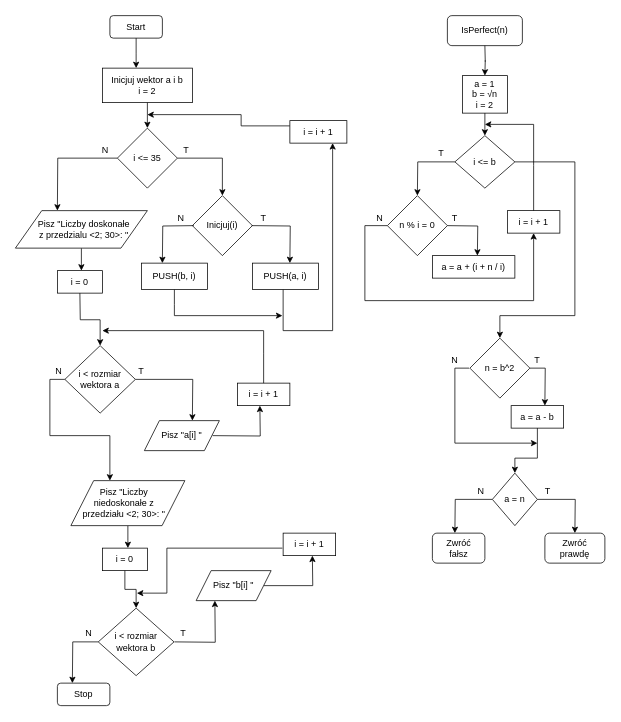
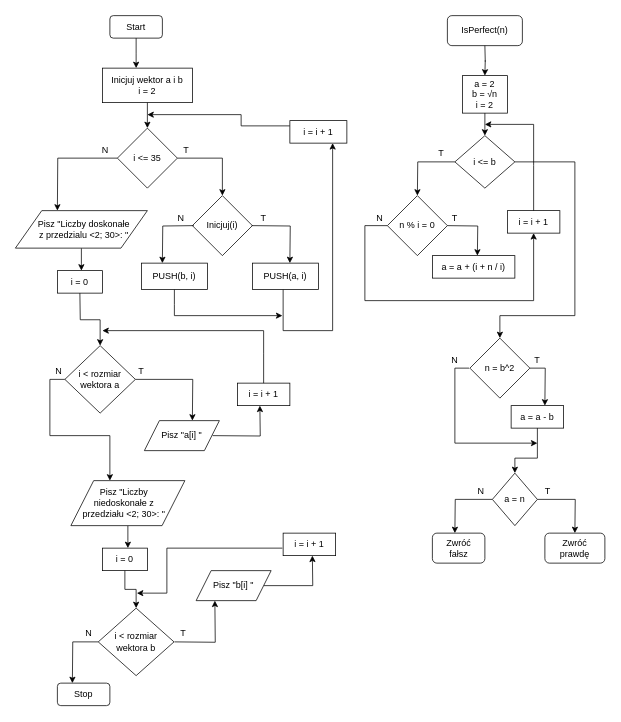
  <mxCell id="0" />
  <mxCell id="1" parent="0" />
  <mxCell id="2" value="" style="rounded=1;whiteSpace=wrap;html=1;" vertex="1" parent="1"><mxGeometry x="596" y="20" width="100" height="40" as="geometry" /></mxCell>
  <mxCell id="3" value="" style="edgeStyle=orthogonalEdgeStyle;rounded=0;orthogonalLoop=1;jettySize=auto;html=1;" edge="1" parent="1"><mxGeometry relative="1" as="geometry"><mxPoint x="646" y="100" as="targetPoint" /><mxPoint x="646" y="60" as="sourcePoint" /></mxGeometry></mxCell>
  <mxCell id="4" value="IsPerfect(n)" style="text;html=1;strokeColor=none;fillColor=none;align=center;verticalAlign=middle;whiteSpace=wrap;rounded=0;" vertex="1" parent="1"><mxGeometry x="606" y="30" width="80" height="20" as="geometry" /></mxCell>
  <mxCell id="5" value="" style="rounded=0;whiteSpace=wrap;html=1;" vertex="1" parent="1"><mxGeometry x="616" y="100" width="60" height="50" as="geometry" /></mxCell>
  <mxCell id="6" value="" style="edgeStyle=orthogonalEdgeStyle;rounded=0;orthogonalLoop=1;jettySize=auto;html=1;" edge="1" parent="1" source="7"><mxGeometry relative="1" as="geometry"><mxPoint x="646" y="180" as="targetPoint" /></mxGeometry></mxCell>
- <mxCell id="7" value="a = 1&lt;br&gt;b = √n&lt;br&gt;i = 2" style="text;html=1;strokeColor=none;fillColor=none;align=center;verticalAlign=middle;whiteSpace=wrap;rounded=0;" vertex="1" parent="1"><mxGeometry x="621" y="100" width="50" height="50" as="geometry" /></mxCell>
+ <mxCell id="7" value="a = 2&lt;br&gt;b = √n&lt;br&gt;i = 2" style="text;html=1;strokeColor=none;fillColor=none;align=center;verticalAlign=middle;whiteSpace=wrap;rounded=0;" vertex="1" parent="1"><mxGeometry x="621" y="100" width="50" height="50" as="geometry" /></mxCell>
  <mxCell id="8" value="" style="edgeStyle=orthogonalEdgeStyle;rounded=0;orthogonalLoop=1;jettySize=auto;html=1;" edge="1" parent="1" source="10"><mxGeometry relative="1" as="geometry"><mxPoint x="556" y="260" as="targetPoint" /></mxGeometry></mxCell>
  <mxCell id="9" value="" style="edgeStyle=orthogonalEdgeStyle;rounded=0;orthogonalLoop=1;jettySize=auto;html=1;" edge="1" parent="1" source="10"><mxGeometry relative="1" as="geometry"><mxPoint x="666" y="450" as="targetPoint" /><Array as="points"><mxPoint x="766" y="215" /><mxPoint x="766" y="420" /><mxPoint x="666" y="420" /></Array></mxGeometry></mxCell>
  <mxCell id="10" value="" style="rhombus;whiteSpace=wrap;html=1;" vertex="1" parent="1"><mxGeometry x="606" y="180" width="80" height="70" as="geometry" /></mxCell>
  <mxCell id="11" value="i &amp;lt;= b" style="text;html=1;strokeColor=none;fillColor=none;align=center;verticalAlign=middle;whiteSpace=wrap;rounded=0;" vertex="1" parent="1"><mxGeometry x="626" y="205" width="40" height="20" as="geometry" /></mxCell>
  <mxCell id="12" value="T" style="text;html=1;strokeColor=none;fillColor=none;align=center;verticalAlign=middle;whiteSpace=wrap;rounded=0;" vertex="1" parent="1"><mxGeometry x="568" y="194" width="40" height="20" as="geometry" /></mxCell>
  <mxCell id="13" value="" style="edgeStyle=orthogonalEdgeStyle;rounded=0;orthogonalLoop=1;jettySize=auto;html=1;entryX=0.5;entryY=1;entryDx=0;entryDy=0;" edge="1" parent="1" source="14" target="21"><mxGeometry relative="1" as="geometry"><mxPoint x="716" y="330" as="targetPoint" /><Array as="points"><mxPoint x="486" y="300" /><mxPoint x="486" y="400" /><mxPoint x="711" y="400" /></Array></mxGeometry></mxCell>
  <mxCell id="14" value="" style="rhombus;whiteSpace=wrap;html=1;" vertex="1" parent="1"><mxGeometry x="516" y="260" width="80" height="80" as="geometry" /></mxCell>
  <mxCell id="15" value="" style="edgeStyle=orthogonalEdgeStyle;rounded=0;orthogonalLoop=1;jettySize=auto;html=1;" edge="1" parent="1"><mxGeometry relative="1" as="geometry"><mxPoint x="636" y="340" as="targetPoint" /><mxPoint x="596" y="300" as="sourcePoint" /></mxGeometry></mxCell>
  <mxCell id="16" value="n % i = 0" style="text;html=1;strokeColor=none;fillColor=none;align=center;verticalAlign=middle;whiteSpace=wrap;rounded=0;" vertex="1" parent="1"><mxGeometry x="526" y="290" width="60" height="20" as="geometry" /></mxCell>
  <mxCell id="17" value="T" style="text;html=1;strokeColor=none;fillColor=none;align=center;verticalAlign=middle;whiteSpace=wrap;rounded=0;" vertex="1" parent="1"><mxGeometry x="586" y="280" width="40" height="20" as="geometry" /></mxCell>
  <mxCell id="18" value="N" style="text;html=1;strokeColor=none;fillColor=none;align=center;verticalAlign=middle;whiteSpace=wrap;rounded=0;" vertex="1" parent="1"><mxGeometry x="486" y="280" width="40" height="20" as="geometry" /></mxCell>
  <mxCell id="19" value="" style="rounded=0;whiteSpace=wrap;html=1;" vertex="1" parent="1"><mxGeometry x="576" y="340" width="110" height="30" as="geometry" /></mxCell>
  <mxCell id="20" value="a = a + (i + n / i)" style="text;html=1;strokeColor=none;fillColor=none;align=center;verticalAlign=middle;whiteSpace=wrap;rounded=0;" vertex="1" parent="1"><mxGeometry x="576" y="345" width="110" height="20" as="geometry" /></mxCell>
  <mxCell id="21" value="" style="rounded=0;whiteSpace=wrap;html=1;" vertex="1" parent="1"><mxGeometry x="676" y="280" width="70" height="30" as="geometry" /></mxCell>
  <mxCell id="22" value="" style="edgeStyle=orthogonalEdgeStyle;rounded=0;orthogonalLoop=1;jettySize=auto;html=1;" edge="1" parent="1"><mxGeometry relative="1" as="geometry"><mxPoint x="646" y="165" as="targetPoint" /><mxPoint x="711" y="280" as="sourcePoint" /><Array as="points"><mxPoint x="711" y="220" /><mxPoint x="711" y="220" /></Array></mxGeometry></mxCell>
  <mxCell id="23" value="i = i + 1" style="text;html=1;strokeColor=none;fillColor=none;align=center;verticalAlign=middle;whiteSpace=wrap;rounded=0;" vertex="1" parent="1"><mxGeometry x="686" y="285" width="50" height="20" as="geometry" /></mxCell>
  <mxCell id="24" value="" style="edgeStyle=orthogonalEdgeStyle;rounded=0;orthogonalLoop=1;jettySize=auto;html=1;" edge="1" parent="1" source="25"><mxGeometry relative="1" as="geometry"><mxPoint x="726" y="540" as="targetPoint" /></mxGeometry></mxCell>
  <mxCell id="25" value="" style="rhombus;whiteSpace=wrap;html=1;" vertex="1" parent="1"><mxGeometry x="626" y="450" width="80" height="80" as="geometry" /></mxCell>
  <mxCell id="26" value="" style="edgeStyle=orthogonalEdgeStyle;rounded=0;orthogonalLoop=1;jettySize=auto;html=1;" edge="1" parent="1"><mxGeometry relative="1" as="geometry"><mxPoint x="716" y="590" as="targetPoint" /><mxPoint x="625" y="490" as="sourcePoint" /><Array as="points"><mxPoint x="606" y="490" /><mxPoint x="606" y="590" /></Array></mxGeometry></mxCell>
  <mxCell id="27" value="n = b^2" style="text;html=1;strokeColor=none;fillColor=none;align=center;verticalAlign=middle;whiteSpace=wrap;rounded=0;" vertex="1" parent="1"><mxGeometry x="636" y="480" width="60" height="20" as="geometry" /></mxCell>
  <mxCell id="28" value="T" style="text;html=1;strokeColor=none;fillColor=none;align=center;verticalAlign=middle;whiteSpace=wrap;rounded=0;" vertex="1" parent="1"><mxGeometry x="696" y="470" width="40" height="20" as="geometry" /></mxCell>
  <mxCell id="29" value="N" style="text;html=1;strokeColor=none;fillColor=none;align=center;verticalAlign=middle;whiteSpace=wrap;rounded=0;" vertex="1" parent="1"><mxGeometry x="586" y="470" width="40" height="20" as="geometry" /></mxCell>
  <mxCell id="30" value="" style="rounded=0;whiteSpace=wrap;html=1;" vertex="1" parent="1"><mxGeometry x="681" y="540" width="70" height="30" as="geometry" /></mxCell>
  <mxCell id="31" value="" style="edgeStyle=orthogonalEdgeStyle;rounded=0;orthogonalLoop=1;jettySize=auto;html=1;entryX=0.5;entryY=0;entryDx=0;entryDy=0;" edge="1" parent="1" target="35"><mxGeometry relative="1" as="geometry"><mxPoint x="736" y="620" as="targetPoint" /><mxPoint x="716" y="570" as="sourcePoint" /><Array as="points"><mxPoint x="716" y="610" /><mxPoint x="686" y="610" /></Array></mxGeometry></mxCell>
  <mxCell id="32" value="a = a - b" style="text;html=1;strokeColor=none;fillColor=none;align=center;verticalAlign=middle;whiteSpace=wrap;rounded=0;" vertex="1" parent="1"><mxGeometry x="686" y="545" width="60" height="20" as="geometry" /></mxCell>
  <mxCell id="33" value="" style="edgeStyle=orthogonalEdgeStyle;rounded=0;orthogonalLoop=1;jettySize=auto;html=1;" edge="1" parent="1" source="35"><mxGeometry relative="1" as="geometry"><mxPoint x="606" y="710" as="targetPoint" /></mxGeometry></mxCell>
  <mxCell id="34" value="" style="edgeStyle=orthogonalEdgeStyle;rounded=0;orthogonalLoop=1;jettySize=auto;html=1;" edge="1" parent="1" source="35"><mxGeometry relative="1" as="geometry"><mxPoint x="766" y="710" as="targetPoint" /></mxGeometry></mxCell>
  <mxCell id="35" value="" style="rhombus;whiteSpace=wrap;html=1;" vertex="1" parent="1"><mxGeometry x="656" y="630" width="60" height="70" as="geometry" /></mxCell>
  <mxCell id="36" value="a = n" style="text;html=1;strokeColor=none;fillColor=none;align=center;verticalAlign=middle;whiteSpace=wrap;rounded=0;" vertex="1" parent="1"><mxGeometry x="666" y="655" width="40" height="20" as="geometry" /></mxCell>
  <mxCell id="37" value="" style="rounded=1;whiteSpace=wrap;html=1;" vertex="1" parent="1"><mxGeometry x="576" y="710" width="70" height="40" as="geometry" /></mxCell>
  <mxCell id="38" value="Zwróć fałsz" style="text;html=1;strokeColor=none;fillColor=none;align=center;verticalAlign=middle;whiteSpace=wrap;rounded=0;" vertex="1" parent="1"><mxGeometry x="583.5" y="715" width="55" height="30" as="geometry" /></mxCell>
  <mxCell id="39" value="" style="rounded=1;whiteSpace=wrap;html=1;" vertex="1" parent="1"><mxGeometry x="726" y="710" width="80" height="40" as="geometry" /></mxCell>
  <mxCell id="40" value="Zwróć prawdę" style="text;html=1;strokeColor=none;fillColor=none;align=center;verticalAlign=middle;whiteSpace=wrap;rounded=0;" vertex="1" parent="1"><mxGeometry x="736" y="715" width="60" height="30" as="geometry" /></mxCell>
  <mxCell id="41" value="T" style="text;html=1;strokeColor=none;fillColor=none;align=center;verticalAlign=middle;whiteSpace=wrap;rounded=0;" vertex="1" parent="1"><mxGeometry x="710" y="644" width="40" height="20" as="geometry" /></mxCell>
  <mxCell id="42" value="N" style="text;html=1;strokeColor=none;fillColor=none;align=center;verticalAlign=middle;whiteSpace=wrap;rounded=0;" vertex="1" parent="1"><mxGeometry x="621" y="644" width="40" height="20" as="geometry" /></mxCell>
  <mxCell id="43" value="" style="rounded=1;whiteSpace=wrap;html=1;" vertex="1" parent="1"><mxGeometry x="146" y="20" width="70" height="30" as="geometry" /></mxCell>
  <mxCell id="44" value="" style="edgeStyle=orthogonalEdgeStyle;rounded=0;orthogonalLoop=1;jettySize=auto;html=1;exitX=0.5;exitY=1;exitDx=0;exitDy=0;" edge="1" parent="1" source="43"><mxGeometry relative="1" as="geometry"><mxPoint x="181" y="90" as="targetPoint" /><mxPoint x="181" y="60" as="sourcePoint" /></mxGeometry></mxCell>
  <mxCell id="45" value="Start" style="text;html=1;strokeColor=none;fillColor=none;align=center;verticalAlign=middle;whiteSpace=wrap;rounded=0;" vertex="1" parent="1"><mxGeometry x="161" y="25" width="40" height="20" as="geometry" /></mxCell>
  <mxCell id="46" value="" style="rounded=0;whiteSpace=wrap;html=1;" vertex="1" parent="1"><mxGeometry x="136" y="90" width="120" height="46" as="geometry" /></mxCell>
  <mxCell id="47" value="&lt;br&gt;&lt;br&gt;" style="edgeStyle=orthogonalEdgeStyle;rounded=0;orthogonalLoop=1;jettySize=auto;html=1;" edge="1" parent="1"><mxGeometry relative="1" as="geometry"><mxPoint x="196" y="170" as="targetPoint" /><mxPoint x="196" y="136" as="sourcePoint" /></mxGeometry></mxCell>
  <mxCell id="48" value="Inicjuj wektor a i b&lt;br&gt;i = 2" style="text;html=1;strokeColor=none;fillColor=none;align=center;verticalAlign=middle;whiteSpace=wrap;rounded=0;" vertex="1" parent="1"><mxGeometry x="146" y="98" width="100" height="30" as="geometry" /></mxCell>
  <mxCell id="49" value="" style="edgeStyle=orthogonalEdgeStyle;rounded=0;orthogonalLoop=1;jettySize=auto;html=1;" edge="1" parent="1" source="51"><mxGeometry relative="1" as="geometry"><mxPoint x="76" y="280" as="targetPoint" /></mxGeometry></mxCell>
  <mxCell id="50" value="" style="edgeStyle=orthogonalEdgeStyle;rounded=0;orthogonalLoop=1;jettySize=auto;html=1;entryX=0.5;entryY=0;entryDx=0;entryDy=0;" edge="1" parent="1" source="51" target="55"><mxGeometry relative="1" as="geometry"><mxPoint x="276" y="260" as="targetPoint" /></mxGeometry></mxCell>
  <mxCell id="51" value="" style="rhombus;whiteSpace=wrap;html=1;" vertex="1" parent="1"><mxGeometry x="156" y="170" width="80" height="80" as="geometry" /></mxCell>
  <mxCell id="52" value="i &amp;lt;= 35" style="text;html=1;strokeColor=none;fillColor=none;align=center;verticalAlign=middle;whiteSpace=wrap;rounded=0;" vertex="1" parent="1"><mxGeometry x="166" y="200" width="60" height="20" as="geometry" /></mxCell>
  <mxCell id="53" value="T" style="text;html=1;strokeColor=none;fillColor=none;align=center;verticalAlign=middle;whiteSpace=wrap;rounded=0;" vertex="1" parent="1"><mxGeometry x="228" y="190" width="40" height="20" as="geometry" /></mxCell>
  <mxCell id="54" value="N" style="text;html=1;strokeColor=none;fillColor=none;align=center;verticalAlign=middle;whiteSpace=wrap;rounded=0;" vertex="1" parent="1"><mxGeometry x="120" y="190" width="40" height="20" as="geometry" /></mxCell>
  <mxCell id="55" value="" style="rhombus;whiteSpace=wrap;html=1;" vertex="1" parent="1"><mxGeometry x="256" y="260" width="80" height="80" as="geometry" /></mxCell>
  <mxCell id="56" value="" style="edgeStyle=orthogonalEdgeStyle;rounded=0;orthogonalLoop=1;jettySize=auto;html=1;exitX=0;exitY=0.5;exitDx=0;exitDy=0;" edge="1" parent="1"><mxGeometry relative="1" as="geometry"><mxPoint x="216" y="350" as="targetPoint" /><mxPoint x="258" y="300" as="sourcePoint" /></mxGeometry></mxCell>
  <mxCell id="57" value="" style="edgeStyle=orthogonalEdgeStyle;rounded=0;orthogonalLoop=1;jettySize=auto;html=1;" edge="1" parent="1"><mxGeometry relative="1" as="geometry"><mxPoint x="386" y="350" as="targetPoint" /><mxPoint x="335" y="300" as="sourcePoint" /></mxGeometry></mxCell>
  <mxCell id="58" value="Inicjuj(i)" style="text;html=1;strokeColor=none;fillColor=none;align=center;verticalAlign=middle;whiteSpace=wrap;rounded=0;" vertex="1" parent="1"><mxGeometry x="261" y="290" width="70" height="20" as="geometry" /></mxCell>
  <mxCell id="59" value="T" style="text;html=1;strokeColor=none;fillColor=none;align=center;verticalAlign=middle;whiteSpace=wrap;rounded=0;" vertex="1" parent="1"><mxGeometry x="331" y="280" width="40" height="20" as="geometry" /></mxCell>
  <mxCell id="60" value="N" style="text;html=1;strokeColor=none;fillColor=none;align=center;verticalAlign=middle;whiteSpace=wrap;rounded=0;" vertex="1" parent="1"><mxGeometry x="221" y="280" width="40" height="20" as="geometry" /></mxCell>
  <mxCell id="61" value="" style="rounded=0;whiteSpace=wrap;html=1;" vertex="1" parent="1"><mxGeometry x="76" y="360" width="60" height="30" as="geometry" /></mxCell>
  <mxCell id="62" value="" style="edgeStyle=orthogonalEdgeStyle;rounded=0;orthogonalLoop=1;jettySize=auto;html=1;exitX=0.5;exitY=1;exitDx=0;exitDy=0;" edge="1" parent="1" target="71"><mxGeometry relative="1" as="geometry"><mxPoint x="106" y="390" as="sourcePoint" /></mxGeometry></mxCell>
  <mxCell id="63" value="i = 0" style="text;html=1;strokeColor=none;fillColor=none;align=center;verticalAlign=middle;whiteSpace=wrap;rounded=0;" vertex="1" parent="1"><mxGeometry x="86" y="365" width="40" height="20" as="geometry" /></mxCell>
  <mxCell id="64" value="" style="edgeStyle=orthogonalEdgeStyle;rounded=0;orthogonalLoop=1;jettySize=auto;html=1;" edge="1" parent="1" source="65"><mxGeometry relative="1" as="geometry"><mxPoint x="376" y="420" as="targetPoint" /><Array as="points"><mxPoint x="232" y="405" /><mxPoint x="232" y="405" /></Array></mxGeometry></mxCell>
  <mxCell id="65" value="" style="rounded=0;whiteSpace=wrap;html=1;" vertex="1" parent="1"><mxGeometry x="188" y="350" width="88" height="35" as="geometry" /></mxCell>
  <mxCell id="66" value="" style="edgeStyle=orthogonalEdgeStyle;rounded=0;orthogonalLoop=1;jettySize=auto;html=1;exitX=0.5;exitY=1;exitDx=0;exitDy=0;" edge="1" parent="1"><mxGeometry relative="1" as="geometry"><mxPoint x="443" y="190" as="targetPoint" /><mxPoint x="377" y="385" as="sourcePoint" /><Array as="points"><mxPoint x="377" y="440" /><mxPoint x="443" y="440" /></Array></mxGeometry></mxCell>
  <mxCell id="67" value="" style="rounded=0;whiteSpace=wrap;html=1;" vertex="1" parent="1"><mxGeometry x="336" y="350" width="88" height="35" as="geometry" /></mxCell>
  <mxCell id="68" value="PUSH(a, i)" style="text;html=1;strokeColor=none;fillColor=none;align=center;verticalAlign=middle;whiteSpace=wrap;rounded=0;" vertex="1" parent="1"><mxGeometry x="340" y="357.5" width="80" height="20" as="geometry" /></mxCell>
  <mxCell id="69" value="PUSH(b, i)" style="text;html=1;strokeColor=none;fillColor=none;align=center;verticalAlign=middle;whiteSpace=wrap;rounded=0;" vertex="1" parent="1"><mxGeometry x="192" y="357.5" width="80" height="20" as="geometry" /></mxCell>
  <mxCell id="70" value="" style="edgeStyle=orthogonalEdgeStyle;rounded=0;orthogonalLoop=1;jettySize=auto;html=1;" edge="1" parent="1" source="71"><mxGeometry relative="1" as="geometry"><mxPoint x="256" y="560" as="targetPoint" /></mxGeometry></mxCell>
  <mxCell id="71" value="" style="rhombus;whiteSpace=wrap;html=1;" vertex="1" parent="1"><mxGeometry x="86" y="460" width="94" height="90" as="geometry" /></mxCell>
  <mxCell id="72" value="" style="edgeStyle=orthogonalEdgeStyle;rounded=0;orthogonalLoop=1;jettySize=auto;html=1;" edge="1" parent="1"><mxGeometry relative="1" as="geometry"><mxPoint x="146" y="640" as="targetPoint" /><mxPoint x="86" y="505" as="sourcePoint" /><Array as="points"><mxPoint x="66" y="505" /><mxPoint x="66" y="580" /><mxPoint x="146" y="580" /></Array></mxGeometry></mxCell>
  <mxCell id="73" value="i &amp;lt; rozmiar wektora a" style="text;html=1;strokeColor=none;fillColor=none;align=center;verticalAlign=middle;whiteSpace=wrap;rounded=0;" vertex="1" parent="1"><mxGeometry x="98" y="490" width="70" height="30" as="geometry" /></mxCell>
  <mxCell id="74" value="" style="edgeStyle=orthogonalEdgeStyle;rounded=0;orthogonalLoop=1;jettySize=auto;html=1;" edge="1" parent="1"><mxGeometry relative="1" as="geometry"><mxPoint x="196" y="152" as="targetPoint" /><mxPoint x="386" y="167" as="sourcePoint" /><Array as="points"><mxPoint x="321" y="167" /><mxPoint x="321" y="152" /></Array></mxGeometry></mxCell>
  <mxCell id="75" value="" style="rounded=0;whiteSpace=wrap;html=1;" vertex="1" parent="1"><mxGeometry x="386" y="160" width="76" height="30" as="geometry" /></mxCell>
  <mxCell id="76" value="i = i + 1" style="text;html=1;strokeColor=none;fillColor=none;align=center;verticalAlign=middle;whiteSpace=wrap;rounded=0;" vertex="1" parent="1"><mxGeometry x="399" y="165" width="50" height="20" as="geometry" /></mxCell>
  <mxCell id="77" value="" style="edgeStyle=orthogonalEdgeStyle;rounded=0;orthogonalLoop=1;jettySize=auto;html=1;" edge="1" parent="1" source="78"><mxGeometry relative="1" as="geometry"><mxPoint x="108" y="360" as="targetPoint" /></mxGeometry></mxCell>
  <mxCell id="78" value="" style="shape=parallelogram;perimeter=parallelogramPerimeter;whiteSpace=wrap;html=1;" vertex="1" parent="1"><mxGeometry x="20" y="280" width="176" height="50" as="geometry" /></mxCell>
  <mxCell id="79" value="Pisz &quot;Liczby doskonałe z przedzialu &amp;lt;2; 30&amp;gt;: &quot;" style="text;html=1;strokeColor=none;fillColor=none;align=center;verticalAlign=middle;whiteSpace=wrap;rounded=0;" vertex="1" parent="1"><mxGeometry x="47.5" y="285" width="127" height="40" as="geometry" /></mxCell>
  <mxCell id="80" value="N" style="text;html=1;strokeColor=none;fillColor=none;align=center;verticalAlign=middle;whiteSpace=wrap;rounded=0;" vertex="1" parent="1"><mxGeometry x="58" y="484" width="40" height="20" as="geometry" /></mxCell>
  <mxCell id="81" value="" style="shape=parallelogram;perimeter=parallelogramPerimeter;whiteSpace=wrap;html=1;" vertex="1" parent="1"><mxGeometry x="192" y="560" width="100" height="40" as="geometry" /></mxCell>
  <mxCell id="82" value="T" style="text;html=1;strokeColor=none;fillColor=none;align=center;verticalAlign=middle;whiteSpace=wrap;rounded=0;" vertex="1" parent="1"><mxGeometry x="168" y="484" width="40" height="20" as="geometry" /></mxCell>
  <mxCell id="83" value="" style="edgeStyle=orthogonalEdgeStyle;rounded=0;orthogonalLoop=1;jettySize=auto;html=1;" edge="1" parent="1"><mxGeometry relative="1" as="geometry"><mxPoint x="346" y="540" as="targetPoint" /><mxPoint x="283" y="580" as="sourcePoint" /></mxGeometry></mxCell>
  <mxCell id="84" value="Pisz &quot;a[i] &quot;" style="text;html=1;strokeColor=none;fillColor=none;align=center;verticalAlign=middle;whiteSpace=wrap;rounded=0;" vertex="1" parent="1"><mxGeometry x="207" y="570" width="70" height="20" as="geometry" /></mxCell>
  <mxCell id="85" value="" style="rounded=0;whiteSpace=wrap;html=1;" vertex="1" parent="1"><mxGeometry x="316" y="510" width="70" height="30" as="geometry" /></mxCell>
  <mxCell id="86" value="" style="edgeStyle=orthogonalEdgeStyle;rounded=0;orthogonalLoop=1;jettySize=auto;html=1;" edge="1" parent="1"><mxGeometry relative="1" as="geometry"><mxPoint x="136" y="440" as="targetPoint" /><mxPoint x="351" y="510" as="sourcePoint" /><Array as="points"><mxPoint x="351" y="470" /><mxPoint x="351" y="470" /></Array></mxGeometry></mxCell>
  <mxCell id="87" value="i = i + 1" style="text;html=1;strokeColor=none;fillColor=none;align=center;verticalAlign=middle;whiteSpace=wrap;rounded=0;" vertex="1" parent="1"><mxGeometry x="326" y="515" width="50" height="20" as="geometry" /></mxCell>
  <mxCell id="88" value="" style="edgeStyle=orthogonalEdgeStyle;rounded=0;orthogonalLoop=1;jettySize=auto;html=1;" edge="1" parent="1" source="89"><mxGeometry relative="1" as="geometry"><mxPoint x="170" y="730" as="targetPoint" /></mxGeometry></mxCell>
  <mxCell id="89" value="" style="shape=parallelogram;perimeter=parallelogramPerimeter;whiteSpace=wrap;html=1;" vertex="1" parent="1"><mxGeometry x="94" y="640" width="152" height="60" as="geometry" /></mxCell>
  <mxCell id="90" value="Pisz &quot;Liczby niedoskonałe z przedziału &amp;lt;2; 30&amp;gt;: &quot;" style="text;html=1;strokeColor=none;fillColor=none;align=center;verticalAlign=middle;whiteSpace=wrap;rounded=0;" vertex="1" parent="1"><mxGeometry x="105" y="647" width="120" height="46" as="geometry" /></mxCell>
  <mxCell id="91" value="" style="rounded=0;whiteSpace=wrap;html=1;" vertex="1" parent="1"><mxGeometry x="136" y="730" width="60" height="30" as="geometry" /></mxCell>
  <mxCell id="92" value="" style="edgeStyle=orthogonalEdgeStyle;rounded=0;orthogonalLoop=1;jettySize=auto;html=1;entryX=0.5;entryY=0;entryDx=0;entryDy=0;exitX=0.5;exitY=1;exitDx=0;exitDy=0;" edge="1" parent="1" source="91" target="95"><mxGeometry relative="1" as="geometry"><mxPoint x="166" y="770" as="sourcePoint" /></mxGeometry></mxCell>
  <mxCell id="93" value="i = 0" style="text;html=1;strokeColor=none;fillColor=none;align=center;verticalAlign=middle;whiteSpace=wrap;rounded=0;" vertex="1" parent="1"><mxGeometry x="146" y="735" width="40" height="20" as="geometry" /></mxCell>
  <mxCell id="94" value="" style="edgeStyle=orthogonalEdgeStyle;rounded=0;orthogonalLoop=1;jettySize=auto;html=1;" edge="1" parent="1" source="95"><mxGeometry relative="1" as="geometry"><mxPoint x="96" y="910" as="targetPoint" /></mxGeometry></mxCell>
  <mxCell id="95" value="" style="rhombus;whiteSpace=wrap;html=1;" vertex="1" parent="1"><mxGeometry x="130.5" y="810" width="101" height="90" as="geometry" /></mxCell>
  <mxCell id="96" value="" style="edgeStyle=orthogonalEdgeStyle;rounded=0;orthogonalLoop=1;jettySize=auto;html=1;" edge="1" parent="1"><mxGeometry relative="1" as="geometry"><mxPoint x="286" y="800" as="targetPoint" /><mxPoint x="232" y="855" as="sourcePoint" /></mxGeometry></mxCell>
  <mxCell id="97" value="i &amp;lt; rozmiar wektora b" style="text;html=1;strokeColor=none;fillColor=none;align=center;verticalAlign=middle;whiteSpace=wrap;rounded=0;" vertex="1" parent="1"><mxGeometry x="141" y="840" width="80" height="30" as="geometry" /></mxCell>
  <mxCell id="98" value="" style="edgeStyle=orthogonalEdgeStyle;rounded=0;orthogonalLoop=1;jettySize=auto;html=1;" edge="1" parent="1" source="99"><mxGeometry relative="1" as="geometry"><mxPoint x="416" y="740" as="targetPoint" /></mxGeometry></mxCell>
  <mxCell id="99" value="" style="shape=parallelogram;perimeter=parallelogramPerimeter;whiteSpace=wrap;html=1;" vertex="1" parent="1"><mxGeometry x="261" y="760" width="100" height="40" as="geometry" /></mxCell>
  <mxCell id="100" value="Pisz &quot;b[i] &quot;" style="text;html=1;strokeColor=none;fillColor=none;align=center;verticalAlign=middle;whiteSpace=wrap;rounded=0;" vertex="1" parent="1"><mxGeometry x="276" y="770" width="70" height="20" as="geometry" /></mxCell>
  <mxCell id="101" value="T" style="text;html=1;strokeColor=none;fillColor=none;align=center;verticalAlign=middle;whiteSpace=wrap;rounded=0;" vertex="1" parent="1"><mxGeometry x="223.5" y="834" width="40" height="20" as="geometry" /></mxCell>
  <mxCell id="102" value="N" style="text;html=1;strokeColor=none;fillColor=none;align=center;verticalAlign=middle;whiteSpace=wrap;rounded=0;" vertex="1" parent="1"><mxGeometry x="98" y="834" width="40" height="20" as="geometry" /></mxCell>
  <mxCell id="103" value="" style="rounded=0;whiteSpace=wrap;html=1;" vertex="1" parent="1"><mxGeometry x="377" y="710" width="70" height="30" as="geometry" /></mxCell>
  <mxCell id="104" value="" style="edgeStyle=orthogonalEdgeStyle;rounded=0;orthogonalLoop=1;jettySize=auto;html=1;" edge="1" parent="1"><mxGeometry relative="1" as="geometry"><mxPoint x="182" y="790" as="targetPoint" /><mxPoint x="376" y="730" as="sourcePoint" /><Array as="points"><mxPoint x="222" y="730" /></Array></mxGeometry></mxCell>
  <mxCell id="105" value="i = i + 1" style="text;html=1;strokeColor=none;fillColor=none;align=center;verticalAlign=middle;whiteSpace=wrap;rounded=0;" vertex="1" parent="1"><mxGeometry x="382" y="715" width="60" height="20" as="geometry" /></mxCell>
  <mxCell id="106" value="" style="rounded=1;whiteSpace=wrap;html=1;" vertex="1" parent="1"><mxGeometry x="76" y="910" width="70" height="30" as="geometry" /></mxCell>
  <mxCell id="107" value="Stop" style="text;html=1;strokeColor=none;fillColor=none;align=center;verticalAlign=middle;whiteSpace=wrap;rounded=0;" vertex="1" parent="1"><mxGeometry x="91" y="915" width="40" height="20" as="geometry" /></mxCell>
